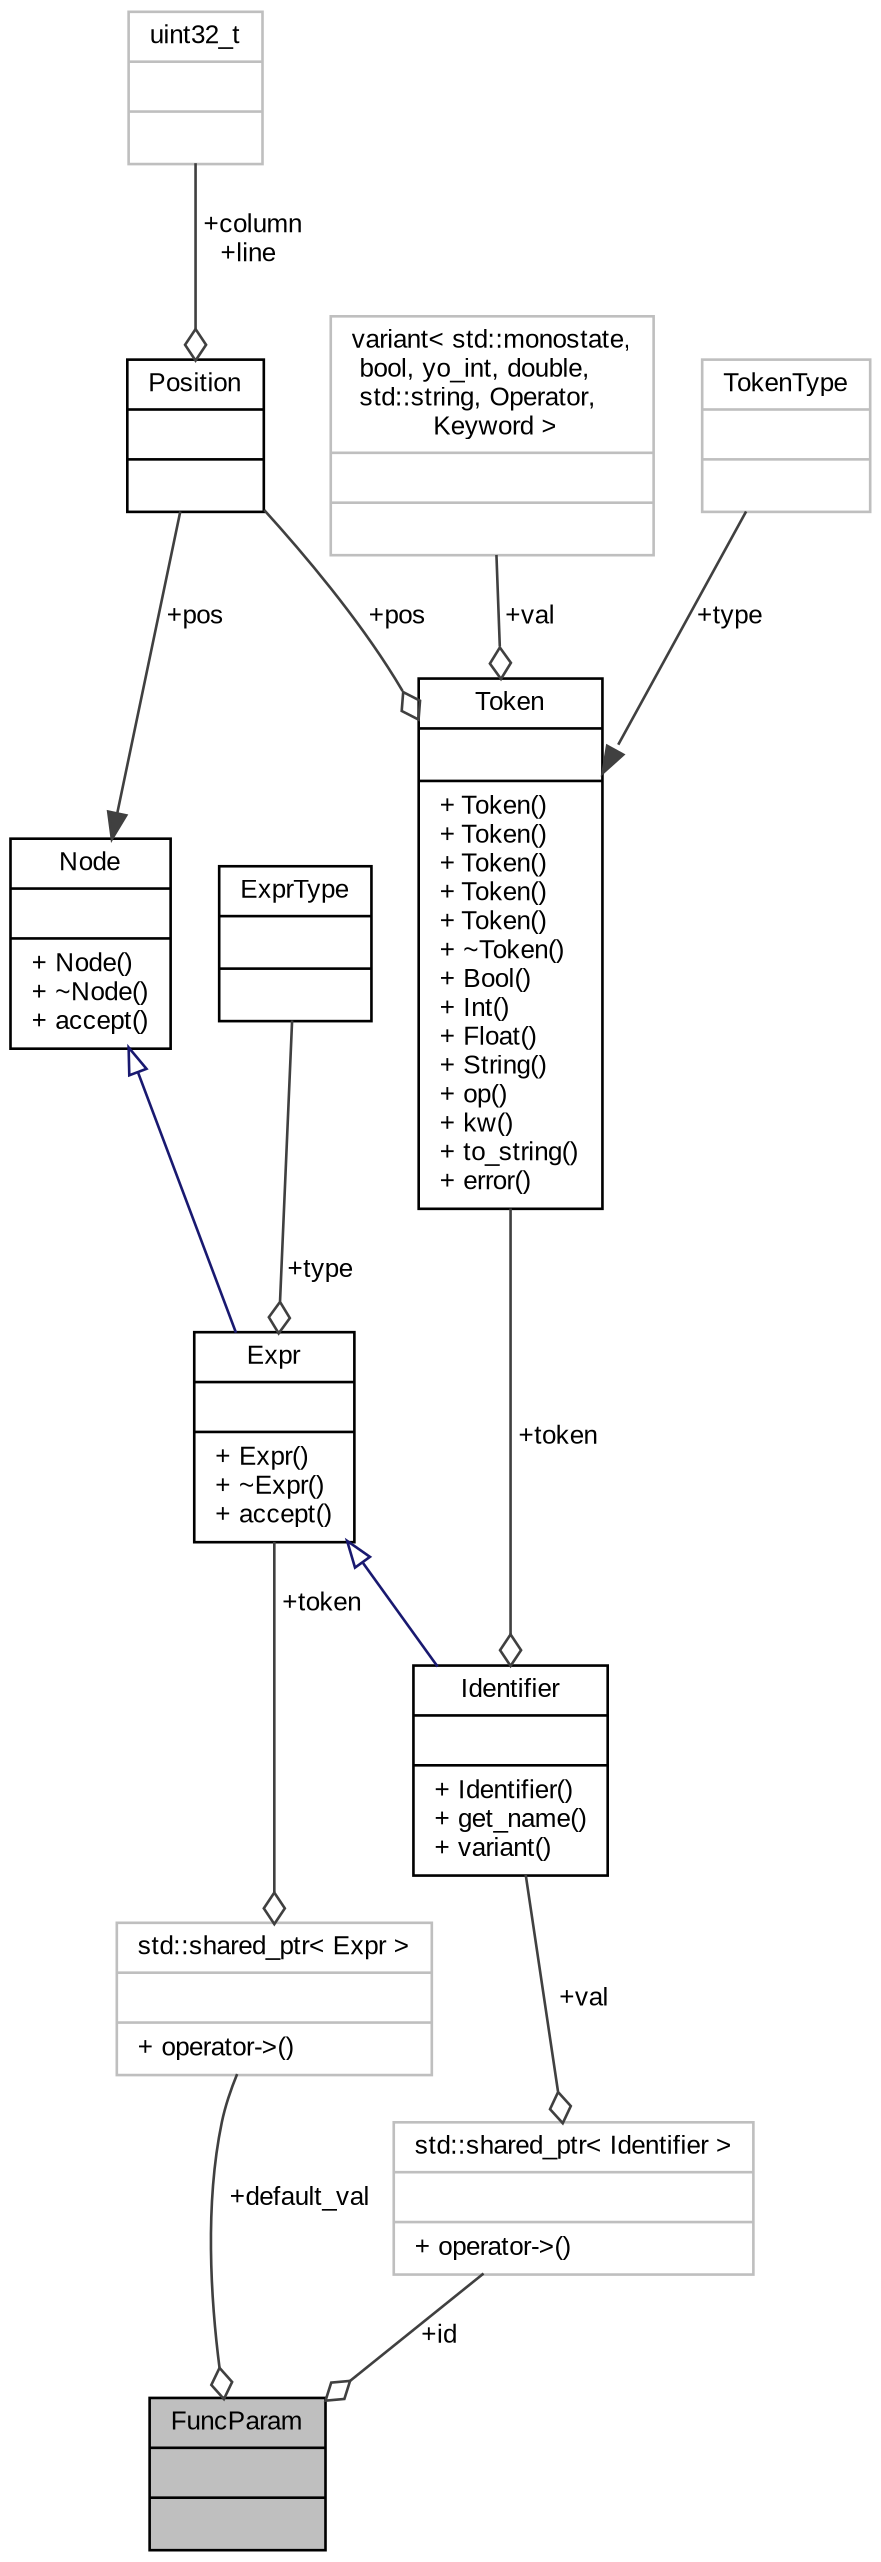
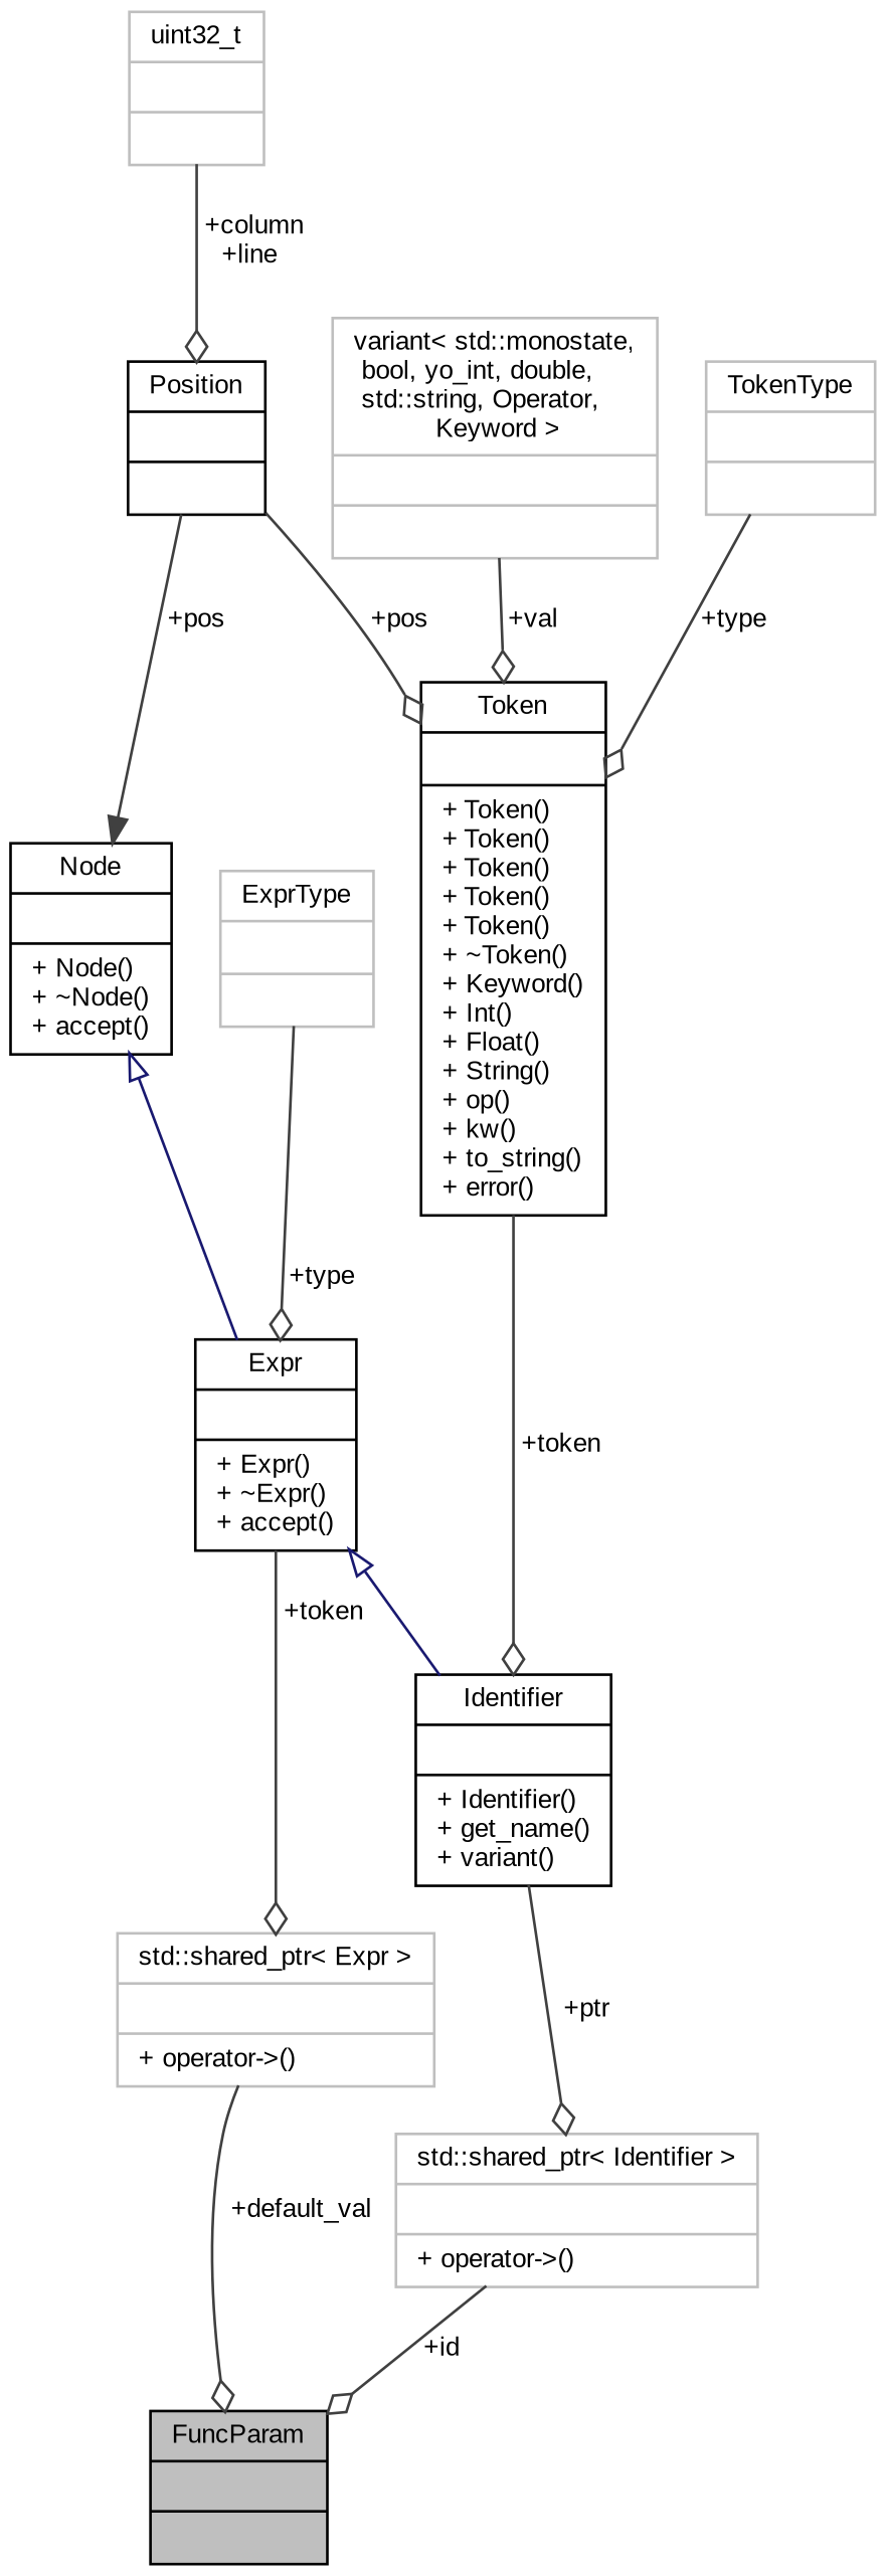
  digraph {
    fontname="Liberation Sans"
    node [color=black fillcolor=white fontname="Liberation Sans" fontsize=10 shape=record style=filled]
    edge [arrowhead=odiamond color=grey25 fontname="Liberation Sans" fontsize=10 labelfontname=Helvetica labelfontsize=10 style=solid]
    n1 [fillcolor=grey75 fontcolor=black height=0.2 label="{FuncParam\n||}" width=0.4]
    n2 [color=grey75 height=0.2 label="{std::shared_ptr\< Expr \>\n||+ operator-\>()\l}" width=0.4]
    n3 [height=0.2 label="{Expr\n||+ Expr()\l+ ~Expr()\l+ accept()\l}" width=0.4]
    n4 [height=0.2 label="{Identifier\n||+ Identifier()\l+ get_name()\l+ variant()\l}" width=0.4]
    n5 [color=grey75 height=0.2 label="{std::shared_ptr\< Identifier \>\n||+ operator-\>()\l}" width=0.4]
    n6 [height=0.2 label="{Node\n||+ Node()\l+ ~Node()\l+ accept()\l}" width=0.4]
    n7 [height=0.2 label="{Position\n||}" width=0.4]
-   n8 [height=0.2 label="{Token\n||+ Token()\l+ Token()\l+ Token()\l+ Token()\l+ Token()\l+ ~Token()\l+ Bool()\l+ Int()\l+ Float()\l+ String()\l+ op()\l+ kw()\l+ to_string()\l+ error()\l}" width=0.4]
+   n8 [height=0.2 label="{Token\n||+ Token()\l+ Token()\l+ Token()\l+ Token()\l+ Token()\l+ ~Token()\l+ Keyword()\l+ Int()\l+ Float()\l+ String()\l+ op()\l+ kw()\l+ to_string()\l+ error()\l}" width=0.4]
    n9 [color=grey75 height=0.2 label="{uint32_t\n||}" width=0.4]
-   n10 [height=0.2 label="{ExprType\n||}" width=0.4]
+   n10 [color=grey75 height=0.2 label="{ExprType\n||}" width=0.4]
    n11 [color=grey75 height=0.2 label="{variant\< std::monostate,\l bool, yo_int, double,\l std::string, Operator,\l Keyword \>\n||}" width=0.4]
    n12 [color=grey75 height=0.2 label="{TokenType\n||}" width=0.4]
    n2 -> n1 [label=" +default_val"]
    n3 -> n2 [label=" +token"]
    n3 -> n4 [arrowtail=onormal color=midnightblue dir=back arrowhead=""]
-   n4 -> n5 [label=" +val"]
+   n4 -> n5 [label=" +ptr"]
    n5 -> n1 [label=" +id"]
    n6 -> n3 [arrowtail=onormal color=midnightblue dir=back arrowhead=""]
    n7 -> n6 [arrowhead=normal label=" +pos"]
    n7 -> n8 [label=" +pos"]
    n8 -> n4 [label=" +token"]
    n9 -> n7 [label=" +column\n+line"]
    n10 -> n3 [label=" +type"]
    n11 -> n8 [label=" +val"]
-   n12 -> n8 [arrowhead=normal label=" +type"]
+   n12 -> n8 [label=" +type"]
  }
